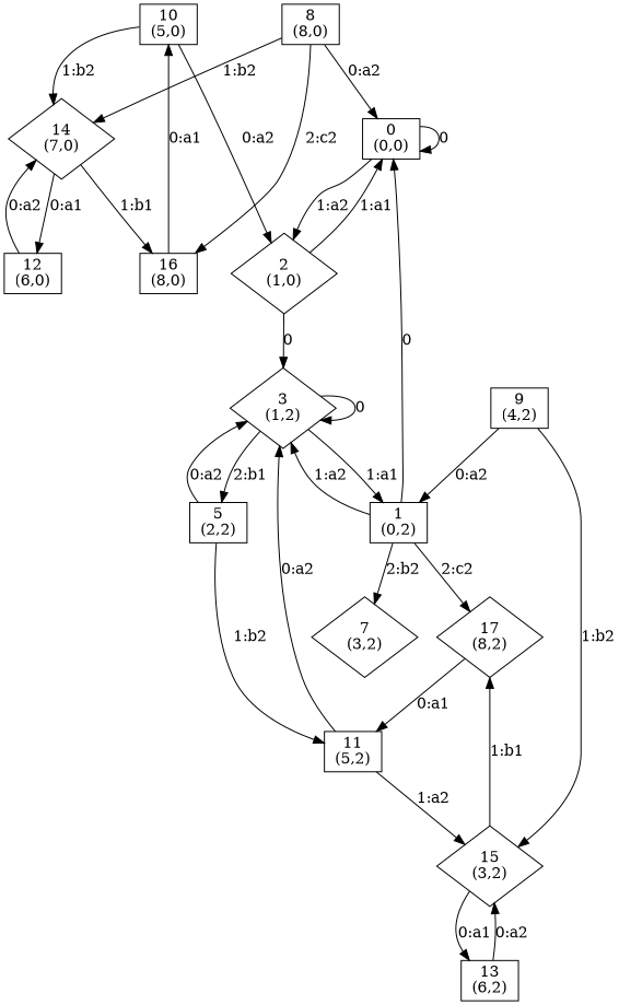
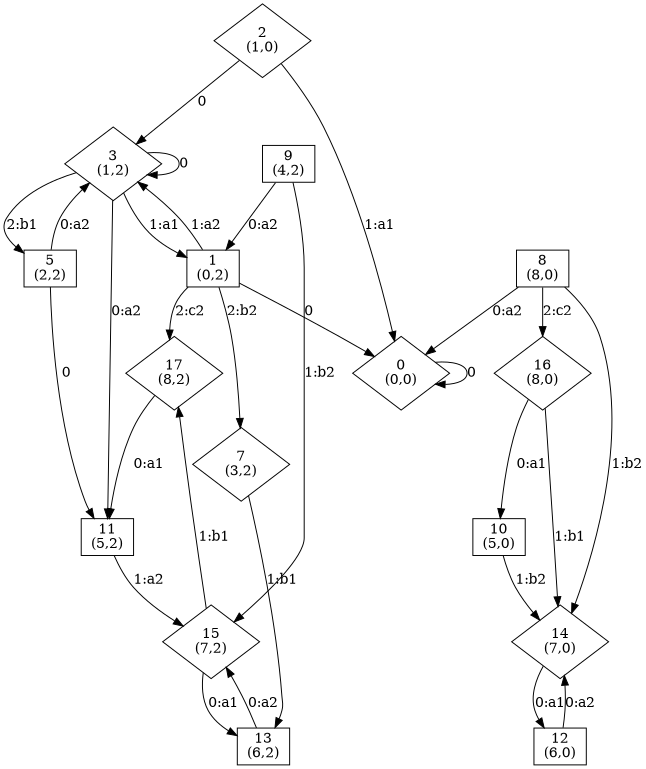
  digraph {
    node [shape=box]
-   n1 [label="0\n(0,0)"]
+   n1 [label="0\n(0,0)" shape=diamond]
    n2 [label="2\n(1,0)" shape=diamond]
    n3 [label="3\n(1,2)" shape=diamond]
    n4 [label="1\n(0,2)"]
    n5 [label="5\n(2,2)"]
    n6 [label="8\n(8,0)"]
    n7 [label="14\n(7,0)" shape=diamond]
-   n8 [label="16\n(8,0)"]
+   n8 [label="16\n(8,0)" shape=diamond]
    n9 [label="12\n(6,0)"]
    n10 [label="7\n(3,2)" shape=diamond]
    n11 [label="17\n(8,2)" shape=diamond]
    n12 [label="13\n(6,2)"]
    n13 [label="11\n(5,2)"]
    n14 [label="9\n(4,2)"]
-   n15 [label="15\n(3,2)" shape=diamond]
+   n15 [label="15\n(7,2)" shape=diamond]
    n16 [label="10\n(5,0)"]
    n1 -> n1 [label=0]
-   n1 -> n2 [label="1:a2"]
    n2 -> n1 [label="1:a1"]
    n2 -> n3 [label=0]
    n3 -> n3 [label=0]
    n3 -> n4 [label="1:a1"]
    n3 -> n5 [label="2:b1"]
    n4 -> n1 [label=0]
    n4 -> n3 [label="1:a2"]
    n4 -> n10 [label="2:b2"]
    n4 -> n11 [label="2:c2"]
    n5 -> n3 [label="0:a2"]
-   n5 -> n13 [label="1:b2"]
+   n5 -> n13 [label=0]
    n6 -> n1 [label="0:a2"]
    n6 -> n7 [label="1:b2"]
    n6 -> n8 [label="2:c2"]
-   n7 -> n8 [label="1:b1"]
+   n8 -> n7 [label="1:b1"]
    n7 -> n9 [label="0:a1"]
    n8 -> n16 [label="0:a1"]
    n9 -> n7 [label="0:a2"]
+   n10 -> n12 [label="1:b1"]
    n11 -> n13 [label="0:a1"]
    n12 -> n15 [label="0:a2"]
-   n13 -> n3 [label="0:a2"]
+   n3 -> n13 [label="0:a2"]
    n13 -> n15 [label="1:a2"]
    n14 -> n4 [label="0:a2"]
    n14 -> n15 [label="1:b2"]
    n15 -> n11 [label="1:b1"]
    n15 -> n12 [label="0:a1"]
-   n16 -> n2 [label="0:a2"]
    n16 -> n7 [label="1:b2"]
  }
